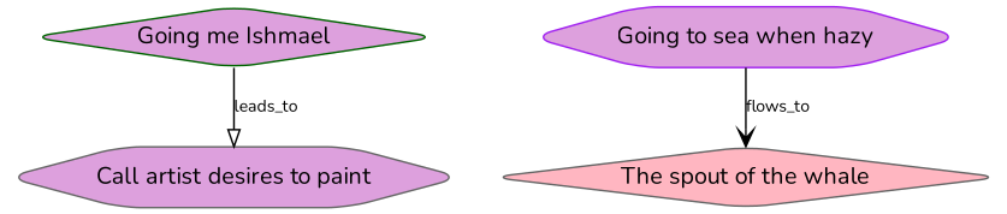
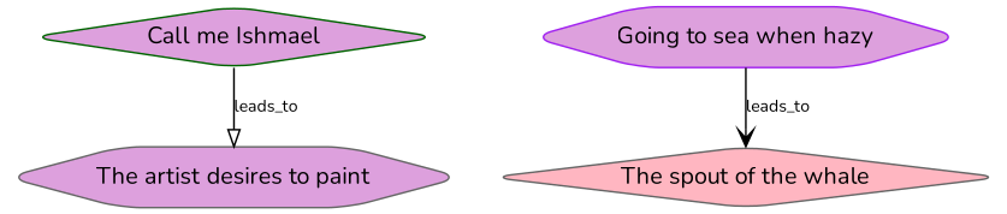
  digraph {
    fontname=Nunito
    rankdir=TB
    node [color=gray40 fillcolor=plum fontname=Nunito shape=diamond style="rounded,filled"]
    edge [fontname=Nunito fontsize=10]
-   n1 [color=darkgreen label="Going me Ishmael"]
-   n2 [label="Call artist desires to paint" shape=hexagon]
+   n1 [color=darkgreen label="Call me Ishmael"]
+   n2 [label="The artist desires to paint" shape=hexagon]
    n3 [color=purple label="Going to sea when hazy" shape=hexagon]
    n4 [fillcolor=lightpink label="The spout of the whale"]
    n1 -> n2 [arrowhead=onormal label=leads_to]
-   n3 -> n4 [arrowhead=vee label=flows_to]
+   n3 -> n4 [arrowhead=vee label=leads_to]
  }
